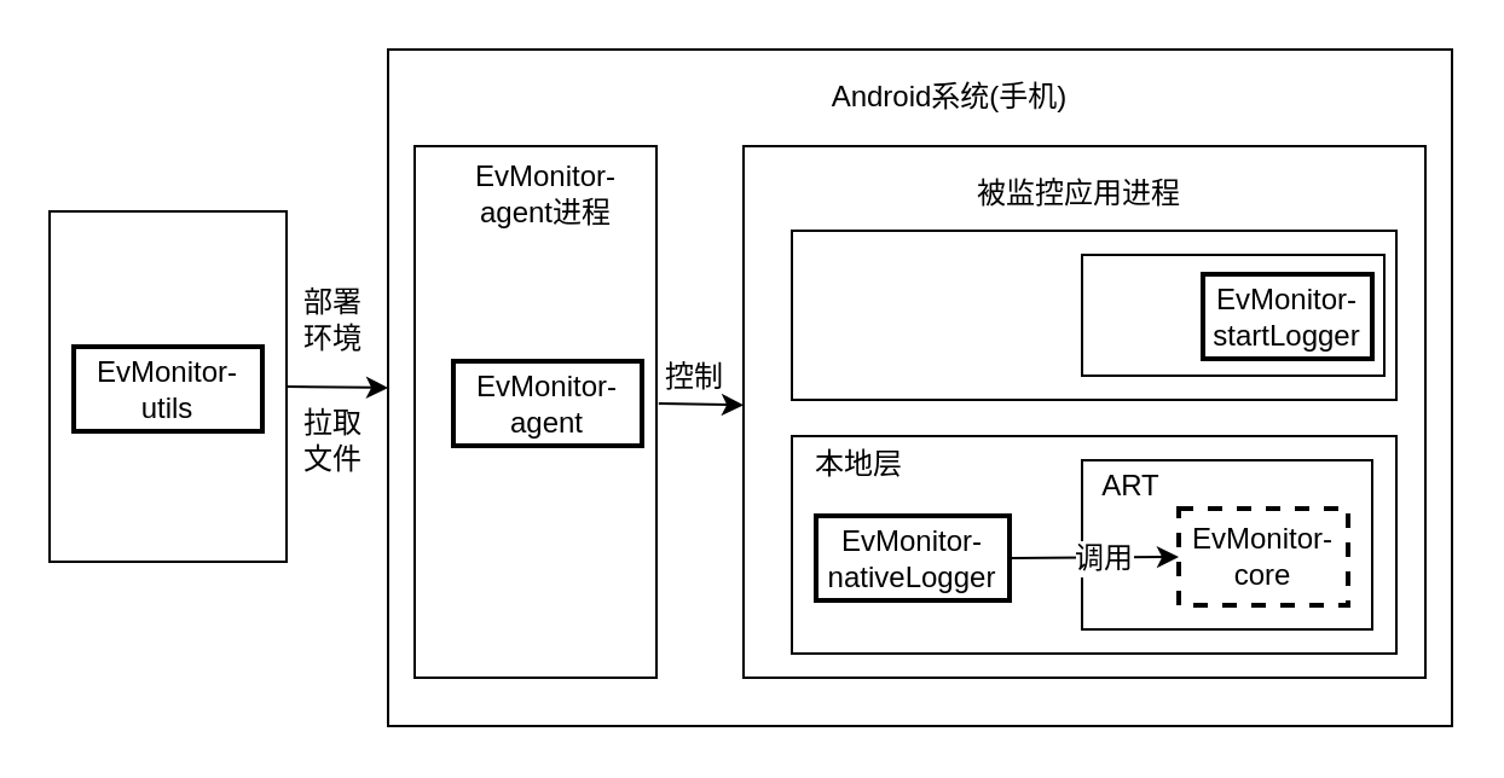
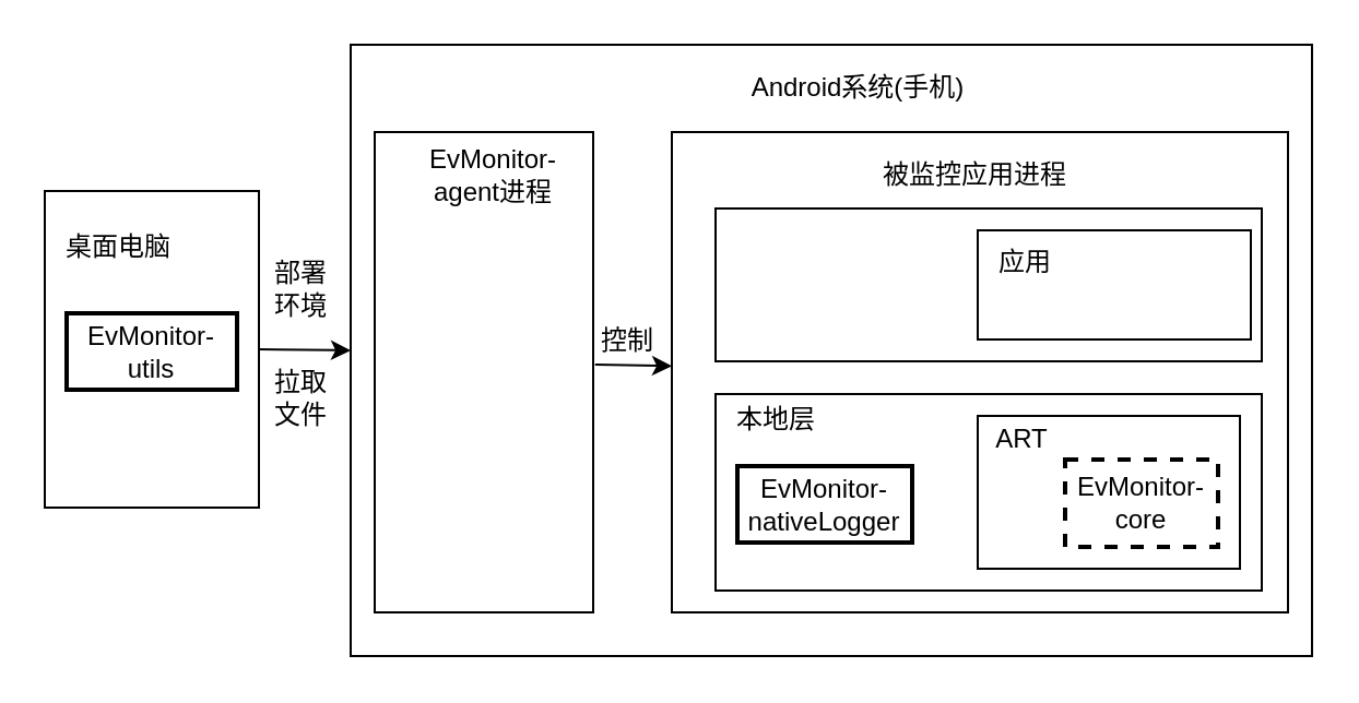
  <mxCell id="0" />
  <mxCell id="1" parent="0" />
  <mxCell id="2" value="" style="rounded=0;whiteSpace=wrap;html=1;fontSize=24;" parent="1" vertex="1"><mxGeometry x="160" y="20" width="440" height="280" as="geometry" /></mxCell>
  <mxCell id="3" value="Android系统(手机)" style="text;html=1;strokeColor=none;fillColor=none;align=center;verticalAlign=middle;whiteSpace=wrap;rounded=0;" parent="1" vertex="1"><mxGeometry x="335" y="30" width="115" height="20" as="geometry" /></mxCell>
  <mxCell id="4" value="" style="endArrow=classic;html=1;fontSize=24;exitX=1;exitY=0.5;entryX=0;entryY=0.5;" parent="1" source="25" target="2" edge="1"><mxGeometry width="50" height="50" relative="1" as="geometry"><mxPoint x="20" y="460" as="sourcePoint" /><mxPoint x="70" y="410" as="targetPoint" /></mxGeometry></mxCell>
  <mxCell id="5" value="" style="rounded=0;whiteSpace=wrap;html=1;" parent="1" vertex="1"><mxGeometry x="171" y="60" width="100" height="220" as="geometry" /></mxCell>
  <mxCell id="6" value="" style="rounded=0;whiteSpace=wrap;html=1;" parent="1" vertex="1"><mxGeometry x="307" y="60" width="282" height="220" as="geometry" /></mxCell>
  <mxCell id="7" value="" style="rounded=0;whiteSpace=wrap;html=1;" parent="1" vertex="1"><mxGeometry x="327" y="180" width="250" height="90" as="geometry" /></mxCell>
  <mxCell id="8" value="" style="rounded=0;whiteSpace=wrap;html=1;" parent="1" vertex="1"><mxGeometry x="327" y="95" width="250" height="70" as="geometry" /></mxCell>
  <mxCell id="9" value="" style="group" parent="1" vertex="1" connectable="0"><mxGeometry x="367" y="190" width="200" height="90" as="geometry" /></mxCell>
  <mxCell id="10" value="" style="rounded=0;whiteSpace=wrap;html=1;" parent="9" vertex="1"><mxGeometry x="80" width="120" height="70" as="geometry" /></mxCell>
  <mxCell id="11" value="ART" style="text;html=1;strokeColor=none;fillColor=none;align=center;verticalAlign=middle;whiteSpace=wrap;rounded=0;" parent="9" vertex="1"><mxGeometry x="80" y="2" width="40.816" height="18" as="geometry" /></mxCell>
  <mxCell id="12" value="EvMonitor-core" style="rounded=0;whiteSpace=wrap;html=1;strokeWidth=2;dashed=1;" parent="9" vertex="1"><mxGeometry x="120" y="20" width="70" height="40" as="geometry" /></mxCell>
- <mxCell id="13" value="" style="endArrow=classic;html=1;exitX=1;exitY=0.5;exitDx=0;exitDy=0;entryDx=0;entryDy=0;entryX=0;entryY=0.5;" parent="1" source="15" target="12" edge="1"><mxGeometry width="50" height="50" relative="1" as="geometry"><mxPoint x="266.81" y="233.476" as="sourcePoint" /><mxPoint x="327" y="233.648" as="targetPoint" /></mxGeometry></mxCell>
- <mxCell id="14" value="调用" style="text;html=1;resizable=0;points=[];align=center;verticalAlign=middle;labelBackgroundColor=#ffffff;" parent="13" vertex="1" connectable="0"><mxGeometry x="0.111" relative="1" as="geometry"><mxPoint as="offset" /></mxGeometry></mxCell>
  <mxCell id="15" value="EvMonitor-nativeLogger&lt;br&gt;" style="rounded=0;whiteSpace=wrap;html=1;strokeWidth=2;" parent="1" vertex="1"><mxGeometry x="337" y="213" width="80" height="35" as="geometry" /></mxCell>
  <mxCell id="16" value="本地层" style="text;html=1;strokeColor=none;fillColor=none;align=center;verticalAlign=middle;whiteSpace=wrap;rounded=0;" parent="1" vertex="1"><mxGeometry x="335" y="182" width="40" height="20" as="geometry" /></mxCell>
  <mxCell id="17" value="" style="rounded=0;whiteSpace=wrap;html=1;strokeWidth=1;" parent="1" vertex="1"><mxGeometry x="447" y="105" width="125" height="50" as="geometry" /></mxCell>
- <mxCell id="19" value="EvMonitor-startLogger" style="rounded=0;whiteSpace=wrap;html=1;strokeWidth=2;" parent="1" vertex="1"><mxGeometry x="497" y="113" width="70" height="35" as="geometry" /></mxCell>
+ <mxCell id="18" value="应用" style="text;html=1;strokeColor=none;fillColor=none;align=center;verticalAlign=middle;whiteSpace=wrap;rounded=0;" parent="1" vertex="1"><mxGeometry x="449" y="110" width="40" height="20" as="geometry" /></mxCell>
  <mxCell id="20" value="被监控应用进程" style="text;html=1;strokeColor=none;fillColor=none;align=center;verticalAlign=middle;whiteSpace=wrap;rounded=0;" parent="1" vertex="1"><mxGeometry x="397" y="70" width="98" height="20" as="geometry" /></mxCell>
- <mxCell id="21" value="EvMonitor-agent&lt;br&gt;" style="rounded=0;whiteSpace=wrap;html=1;strokeWidth=2;" parent="1" vertex="1"><mxGeometry x="187" y="149" width="78" height="35" as="geometry" /></mxCell>
  <mxCell id="22" value="EvMonitor-agent进程" style="text;html=1;strokeColor=none;fillColor=none;align=center;verticalAlign=middle;whiteSpace=wrap;rounded=0;" parent="1" vertex="1"><mxGeometry x="186" y="70" width="79" height="20" as="geometry" /></mxCell>
  <mxCell id="23" value="" style="endArrow=classic;html=1;fontSize=24;exitX=1.009;exitY=0.484;exitPerimeter=0;" parent="1" source="5" target="6" edge="1"><mxGeometry width="50" height="50" relative="1" as="geometry"><mxPoint x="87" y="390" as="sourcePoint" /><mxPoint x="137" y="340" as="targetPoint" /></mxGeometry></mxCell>
  <mxCell id="24" value="控制" style="text;html=1;strokeColor=none;fillColor=none;align=center;verticalAlign=middle;whiteSpace=wrap;rounded=0;" parent="1" vertex="1"><mxGeometry x="267" y="146" width="40" height="20" as="geometry" /></mxCell>
  <mxCell id="25" value="" style="rounded=0;whiteSpace=wrap;html=1;fontSize=24;" parent="1" vertex="1"><mxGeometry x="20" y="87" width="98" height="145" as="geometry" /></mxCell>
  <mxCell id="26" value="EvMonitor-utils&lt;br&gt;" style="rounded=0;whiteSpace=wrap;html=1;strokeWidth=2;" parent="1" vertex="1"><mxGeometry x="30" y="143" width="78" height="35" as="geometry" /></mxCell>
+ <mxCell id="27" value="桌面电脑" style="text;html=1;strokeColor=none;fillColor=none;align=center;verticalAlign=middle;whiteSpace=wrap;rounded=0;" parent="1" vertex="1"><mxGeometry x="20" y="103" width="68" height="20" as="geometry" /></mxCell>
  <mxCell id="28" value="部署&lt;div&gt;环境&lt;/div&gt;" style="text;html=1;strokeColor=none;fillColor=none;align=center;verticalAlign=middle;whiteSpace=wrap;rounded=0;" parent="1" vertex="1"><mxGeometry x="123" y="122" width="29" height="20" as="geometry" /></mxCell>
  <mxCell id="29" value="拉取文件" style="text;html=1;strokeColor=none;fillColor=none;align=center;verticalAlign=middle;whiteSpace=wrap;rounded=0;" parent="1" vertex="1"><mxGeometry x="123" y="172" width="29" height="20" as="geometry" /></mxCell>
